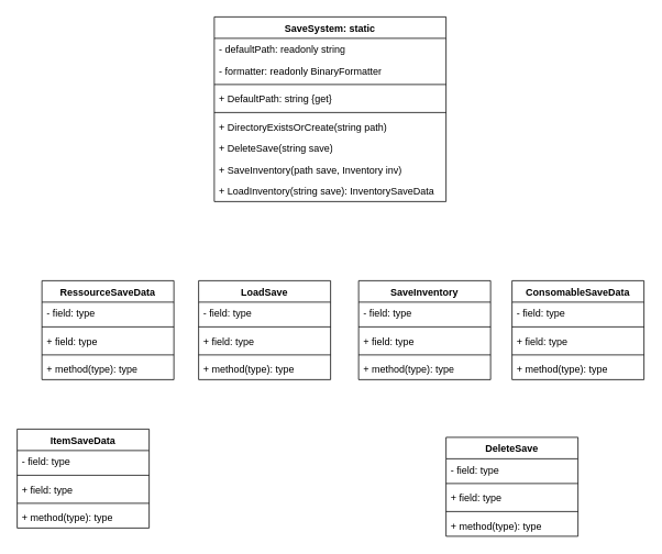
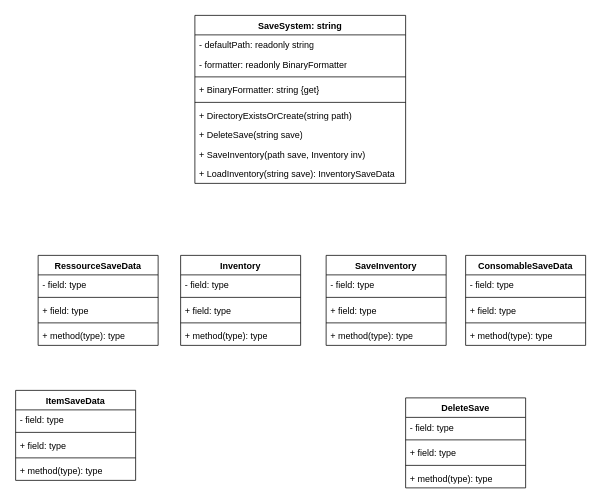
  <mxCell id="0" />
  <mxCell id="1" parent="0" />
- <mxCell id="2" value="SaveSystem: static" style="swimlane;fontStyle=1;align=center;verticalAlign=top;childLayout=stackLayout;horizontal=1;startSize=26;horizontalStack=0;resizeParent=1;resizeParentMax=0;resizeLast=0;collapsible=1;marginBottom=0;whiteSpace=wrap;html=1;" vertex="1" parent="1"><mxGeometry x="259" width="281" height="224" as="geometry" y="20" /></mxCell>
+ <mxCell id="2" value="SaveSystem: string" style="swimlane;fontStyle=1;align=center;verticalAlign=top;childLayout=stackLayout;horizontal=1;startSize=26;horizontalStack=0;resizeParent=1;resizeParentMax=0;resizeLast=0;collapsible=1;marginBottom=0;whiteSpace=wrap;html=1;" vertex="1" parent="1"><mxGeometry x="259" width="281" height="224" as="geometry" y="20" /></mxCell>
  <mxCell id="3" value="- defaultPath: readonly string" style="text;strokeColor=none;fillColor=none;align=left;verticalAlign=top;spacingLeft=4;spacingRight=4;overflow=hidden;rotatable=0;points=[[0,0.5],[1,0.5]];portConstraint=eastwest;whiteSpace=wrap;html=1;" vertex="1" parent="2"><mxGeometry y="26" width="281" height="26" as="geometry" /></mxCell>
  <mxCell id="4" value="- formatter: readonly BinaryFormatter" style="text;strokeColor=none;fillColor=none;align=left;verticalAlign=top;spacingLeft=4;spacingRight=4;overflow=hidden;rotatable=0;points=[[0,0.5],[1,0.5]];portConstraint=eastwest;whiteSpace=wrap;html=1;" vertex="1" parent="2"><mxGeometry y="52" width="281" height="26" as="geometry" /></mxCell>
  <mxCell id="5" value="" style="line;strokeWidth=1;fillColor=none;align=left;verticalAlign=middle;spacingTop=-1;spacingLeft=3;spacingRight=3;rotatable=0;labelPosition=right;points=[];portConstraint=eastwest;strokeColor=inherit;" vertex="1" parent="2"><mxGeometry y="78" width="281" height="8" as="geometry" /></mxCell>
- <mxCell id="6" value="+ DefaultPath: string {get}" style="text;strokeColor=none;fillColor=none;align=left;verticalAlign=top;spacingLeft=4;spacingRight=4;overflow=hidden;rotatable=0;points=[[0,0.5],[1,0.5]];portConstraint=eastwest;whiteSpace=wrap;html=1;" vertex="1" parent="2"><mxGeometry y="86" width="281" height="26" as="geometry" /></mxCell>
+ <mxCell id="6" value="+ BinaryFormatter: string {get}" style="text;strokeColor=none;fillColor=none;align=left;verticalAlign=top;spacingLeft=4;spacingRight=4;overflow=hidden;rotatable=0;points=[[0,0.5],[1,0.5]];portConstraint=eastwest;whiteSpace=wrap;html=1;" vertex="1" parent="2"><mxGeometry y="86" width="281" height="26" as="geometry" /></mxCell>
  <mxCell id="7" value="" style="line;strokeWidth=1;fillColor=none;align=left;verticalAlign=middle;spacingTop=-1;spacingLeft=3;spacingRight=3;rotatable=0;labelPosition=right;points=[];portConstraint=eastwest;strokeColor=inherit;" vertex="1" parent="2"><mxGeometry y="112" width="281" height="8" as="geometry" /></mxCell>
  <mxCell id="8" value="+ DirectoryExistsOrCreate(string path)" style="text;strokeColor=none;fillColor=none;align=left;verticalAlign=top;spacingLeft=4;spacingRight=4;overflow=hidden;rotatable=0;points=[[0,0.5],[1,0.5]];portConstraint=eastwest;whiteSpace=wrap;html=1;" vertex="1" parent="2"><mxGeometry y="120" width="281" height="26" as="geometry" /></mxCell>
  <mxCell id="9" value="+ DeleteSave(string save)" style="text;strokeColor=none;fillColor=none;align=left;verticalAlign=top;spacingLeft=4;spacingRight=4;overflow=hidden;rotatable=0;points=[[0,0.5],[1,0.5]];portConstraint=eastwest;whiteSpace=wrap;html=1;" vertex="1" parent="2"><mxGeometry y="146" width="281" height="26" as="geometry" /></mxCell>
  <mxCell id="10" value="+ SaveInventory(path save, Inventory inv)" style="text;strokeColor=none;fillColor=none;align=left;verticalAlign=top;spacingLeft=4;spacingRight=4;overflow=hidden;rotatable=0;points=[[0,0.5],[1,0.5]];portConstraint=eastwest;whiteSpace=wrap;html=1;" vertex="1" parent="2"><mxGeometry y="172" width="281" height="26" as="geometry" /></mxCell>
  <mxCell id="11" value="+ LoadInventory(string save):&amp;nbsp;InventorySaveData" style="text;strokeColor=none;fillColor=none;align=left;verticalAlign=top;spacingLeft=4;spacingRight=4;overflow=hidden;rotatable=0;points=[[0,0.5],[1,0.5]];portConstraint=eastwest;whiteSpace=wrap;html=1;" vertex="1" parent="2"><mxGeometry y="198" width="281" height="26" as="geometry" /></mxCell>
  <mxCell id="12" value="RessourceSaveData" style="swimlane;fontStyle=1;align=center;verticalAlign=top;childLayout=stackLayout;horizontal=1;startSize=26;horizontalStack=0;resizeParent=1;resizeParentMax=0;resizeLast=0;collapsible=1;marginBottom=0;whiteSpace=wrap;html=1;" vertex="1" parent="1"><mxGeometry x="50" y="340" width="160" height="120" as="geometry" /></mxCell>
  <mxCell id="13" value="- field: type" style="text;strokeColor=none;fillColor=none;align=left;verticalAlign=top;spacingLeft=4;spacingRight=4;overflow=hidden;rotatable=0;points=[[0,0.5],[1,0.5]];portConstraint=eastwest;whiteSpace=wrap;html=1;" vertex="1" parent="12"><mxGeometry y="26" width="160" height="26" as="geometry" /></mxCell>
  <mxCell id="14" value="" style="line;strokeWidth=1;fillColor=none;align=left;verticalAlign=middle;spacingTop=-1;spacingLeft=3;spacingRight=3;rotatable=0;labelPosition=right;points=[];portConstraint=eastwest;strokeColor=inherit;" vertex="1" parent="12"><mxGeometry y="52" width="160" height="8" as="geometry" /></mxCell>
  <mxCell id="15" value="+ field: type" style="text;strokeColor=none;fillColor=none;align=left;verticalAlign=top;spacingLeft=4;spacingRight=4;overflow=hidden;rotatable=0;points=[[0,0.5],[1,0.5]];portConstraint=eastwest;whiteSpace=wrap;html=1;" vertex="1" parent="12"><mxGeometry y="60" width="160" height="26" as="geometry" /></mxCell>
  <mxCell id="16" value="" style="line;strokeWidth=1;fillColor=none;align=left;verticalAlign=middle;spacingTop=-1;spacingLeft=3;spacingRight=3;rotatable=0;labelPosition=right;points=[];portConstraint=eastwest;strokeColor=inherit;" vertex="1" parent="12"><mxGeometry y="86" width="160" height="8" as="geometry" /></mxCell>
  <mxCell id="17" value="+ method(type): type" style="text;strokeColor=none;fillColor=none;align=left;verticalAlign=top;spacingLeft=4;spacingRight=4;overflow=hidden;rotatable=0;points=[[0,0.5],[1,0.5]];portConstraint=eastwest;whiteSpace=wrap;html=1;" vertex="1" parent="12"><mxGeometry y="94" width="160" height="26" as="geometry" /></mxCell>
- <mxCell id="18" value="LoadSave" style="swimlane;fontStyle=1;align=center;verticalAlign=top;childLayout=stackLayout;horizontal=1;startSize=26;horizontalStack=0;resizeParent=1;resizeParentMax=0;resizeLast=0;collapsible=1;marginBottom=0;whiteSpace=wrap;html=1;" vertex="1" parent="1"><mxGeometry x="240" y="340" width="160" height="120" as="geometry" /></mxCell>
+ <mxCell id="18" value="Inventory" style="swimlane;fontStyle=1;align=center;verticalAlign=top;childLayout=stackLayout;horizontal=1;startSize=26;horizontalStack=0;resizeParent=1;resizeParentMax=0;resizeLast=0;collapsible=1;marginBottom=0;whiteSpace=wrap;html=1;" vertex="1" parent="1"><mxGeometry x="240" y="340" width="160" height="120" as="geometry" /></mxCell>
  <mxCell id="19" value="- field: type" style="text;strokeColor=none;fillColor=none;align=left;verticalAlign=top;spacingLeft=4;spacingRight=4;overflow=hidden;rotatable=0;points=[[0,0.5],[1,0.5]];portConstraint=eastwest;whiteSpace=wrap;html=1;" vertex="1" parent="18"><mxGeometry y="26" width="160" height="26" as="geometry" /></mxCell>
  <mxCell id="20" value="" style="line;strokeWidth=1;fillColor=none;align=left;verticalAlign=middle;spacingTop=-1;spacingLeft=3;spacingRight=3;rotatable=0;labelPosition=right;points=[];portConstraint=eastwest;strokeColor=inherit;" vertex="1" parent="18"><mxGeometry y="52" width="160" height="8" as="geometry" /></mxCell>
  <mxCell id="21" value="+ field: type" style="text;strokeColor=none;fillColor=none;align=left;verticalAlign=top;spacingLeft=4;spacingRight=4;overflow=hidden;rotatable=0;points=[[0,0.5],[1,0.5]];portConstraint=eastwest;whiteSpace=wrap;html=1;" vertex="1" parent="18"><mxGeometry y="60" width="160" height="26" as="geometry" /></mxCell>
  <mxCell id="22" value="" style="line;strokeWidth=1;fillColor=none;align=left;verticalAlign=middle;spacingTop=-1;spacingLeft=3;spacingRight=3;rotatable=0;labelPosition=right;points=[];portConstraint=eastwest;strokeColor=inherit;" vertex="1" parent="18"><mxGeometry y="86" width="160" height="8" as="geometry" /></mxCell>
  <mxCell id="23" value="+ method(type): type" style="text;strokeColor=none;fillColor=none;align=left;verticalAlign=top;spacingLeft=4;spacingRight=4;overflow=hidden;rotatable=0;points=[[0,0.5],[1,0.5]];portConstraint=eastwest;whiteSpace=wrap;html=1;" vertex="1" parent="18"><mxGeometry y="94" width="160" height="26" as="geometry" /></mxCell>
  <mxCell id="24" value="SaveInventory" style="swimlane;fontStyle=1;align=center;verticalAlign=top;childLayout=stackLayout;horizontal=1;startSize=26;horizontalStack=0;resizeParent=1;resizeParentMax=0;resizeLast=0;collapsible=1;marginBottom=0;whiteSpace=wrap;html=1;" vertex="1" parent="1"><mxGeometry x="434" y="340" width="160" height="120" as="geometry" /></mxCell>
  <mxCell id="25" value="- field: type" style="text;strokeColor=none;fillColor=none;align=left;verticalAlign=top;spacingLeft=4;spacingRight=4;overflow=hidden;rotatable=0;points=[[0,0.5],[1,0.5]];portConstraint=eastwest;whiteSpace=wrap;html=1;" vertex="1" parent="24"><mxGeometry y="26" width="160" height="26" as="geometry" /></mxCell>
  <mxCell id="26" value="" style="line;strokeWidth=1;fillColor=none;align=left;verticalAlign=middle;spacingTop=-1;spacingLeft=3;spacingRight=3;rotatable=0;labelPosition=right;points=[];portConstraint=eastwest;strokeColor=inherit;" vertex="1" parent="24"><mxGeometry y="52" width="160" height="8" as="geometry" /></mxCell>
  <mxCell id="27" value="+ field: type" style="text;strokeColor=none;fillColor=none;align=left;verticalAlign=top;spacingLeft=4;spacingRight=4;overflow=hidden;rotatable=0;points=[[0,0.5],[1,0.5]];portConstraint=eastwest;whiteSpace=wrap;html=1;" vertex="1" parent="24"><mxGeometry y="60" width="160" height="26" as="geometry" /></mxCell>
  <mxCell id="28" value="" style="line;strokeWidth=1;fillColor=none;align=left;verticalAlign=middle;spacingTop=-1;spacingLeft=3;spacingRight=3;rotatable=0;labelPosition=right;points=[];portConstraint=eastwest;strokeColor=inherit;" vertex="1" parent="24"><mxGeometry y="86" width="160" height="8" as="geometry" /></mxCell>
  <mxCell id="29" value="+ method(type): type" style="text;strokeColor=none;fillColor=none;align=left;verticalAlign=top;spacingLeft=4;spacingRight=4;overflow=hidden;rotatable=0;points=[[0,0.5],[1,0.5]];portConstraint=eastwest;whiteSpace=wrap;html=1;" vertex="1" parent="24"><mxGeometry y="94" width="160" height="26" as="geometry" /></mxCell>
  <mxCell id="30" value="ConsomableSaveData" style="swimlane;fontStyle=1;align=center;verticalAlign=top;childLayout=stackLayout;horizontal=1;startSize=26;horizontalStack=0;resizeParent=1;resizeParentMax=0;resizeLast=0;collapsible=1;marginBottom=0;whiteSpace=wrap;html=1;" vertex="1" parent="1"><mxGeometry x="620" y="340" width="160" height="120" as="geometry" /></mxCell>
  <mxCell id="31" value="- field: type" style="text;strokeColor=none;fillColor=none;align=left;verticalAlign=top;spacingLeft=4;spacingRight=4;overflow=hidden;rotatable=0;points=[[0,0.5],[1,0.5]];portConstraint=eastwest;whiteSpace=wrap;html=1;" vertex="1" parent="30"><mxGeometry y="26" width="160" height="26" as="geometry" /></mxCell>
  <mxCell id="32" value="" style="line;strokeWidth=1;fillColor=none;align=left;verticalAlign=middle;spacingTop=-1;spacingLeft=3;spacingRight=3;rotatable=0;labelPosition=right;points=[];portConstraint=eastwest;strokeColor=inherit;" vertex="1" parent="30"><mxGeometry y="52" width="160" height="8" as="geometry" /></mxCell>
  <mxCell id="33" value="+ field: type" style="text;strokeColor=none;fillColor=none;align=left;verticalAlign=top;spacingLeft=4;spacingRight=4;overflow=hidden;rotatable=0;points=[[0,0.5],[1,0.5]];portConstraint=eastwest;whiteSpace=wrap;html=1;" vertex="1" parent="30"><mxGeometry y="60" width="160" height="26" as="geometry" /></mxCell>
  <mxCell id="34" value="" style="line;strokeWidth=1;fillColor=none;align=left;verticalAlign=middle;spacingTop=-1;spacingLeft=3;spacingRight=3;rotatable=0;labelPosition=right;points=[];portConstraint=eastwest;strokeColor=inherit;" vertex="1" parent="30"><mxGeometry y="86" width="160" height="8" as="geometry" /></mxCell>
  <mxCell id="35" value="+ method(type): type" style="text;strokeColor=none;fillColor=none;align=left;verticalAlign=top;spacingLeft=4;spacingRight=4;overflow=hidden;rotatable=0;points=[[0,0.5],[1,0.5]];portConstraint=eastwest;whiteSpace=wrap;html=1;" vertex="1" parent="30"><mxGeometry y="94" width="160" height="26" as="geometry" /></mxCell>
  <mxCell id="36" value="DeleteSave" style="swimlane;fontStyle=1;align=center;verticalAlign=top;childLayout=stackLayout;horizontal=1;startSize=26;horizontalStack=0;resizeParent=1;resizeParentMax=0;resizeLast=0;collapsible=1;marginBottom=0;whiteSpace=wrap;html=1;" vertex="1" parent="1"><mxGeometry x="540" y="530" width="160" height="120" as="geometry" /></mxCell>
  <mxCell id="37" value="- field: type" style="text;strokeColor=none;fillColor=none;align=left;verticalAlign=top;spacingLeft=4;spacingRight=4;overflow=hidden;rotatable=0;points=[[0,0.5],[1,0.5]];portConstraint=eastwest;whiteSpace=wrap;html=1;" vertex="1" parent="36"><mxGeometry y="26" width="160" height="26" as="geometry" /></mxCell>
  <mxCell id="38" value="" style="line;strokeWidth=1;fillColor=none;align=left;verticalAlign=middle;spacingTop=-1;spacingLeft=3;spacingRight=3;rotatable=0;labelPosition=right;points=[];portConstraint=eastwest;strokeColor=inherit;" vertex="1" parent="36"><mxGeometry y="52" width="160" height="8" as="geometry" /></mxCell>
  <mxCell id="39" value="+ field: type" style="text;strokeColor=none;fillColor=none;align=left;verticalAlign=top;spacingLeft=4;spacingRight=4;overflow=hidden;rotatable=0;points=[[0,0.5],[1,0.5]];portConstraint=eastwest;whiteSpace=wrap;html=1;" vertex="1" parent="36"><mxGeometry y="60" width="160" height="26" as="geometry" /></mxCell>
  <mxCell id="40" value="" style="line;strokeWidth=1;fillColor=none;align=left;verticalAlign=middle;spacingTop=-1;spacingLeft=3;spacingRight=3;rotatable=0;labelPosition=right;points=[];portConstraint=eastwest;strokeColor=inherit;" vertex="1" parent="36"><mxGeometry y="86" width="160" height="8" as="geometry" /></mxCell>
  <mxCell id="41" value="+ method(type): type" style="text;strokeColor=none;fillColor=none;align=left;verticalAlign=top;spacingLeft=4;spacingRight=4;overflow=hidden;rotatable=0;points=[[0,0.5],[1,0.5]];portConstraint=eastwest;whiteSpace=wrap;html=1;" vertex="1" parent="36"><mxGeometry y="94" width="160" height="26" as="geometry" /></mxCell>
  <mxCell id="42" value="ItemSaveData" style="swimlane;fontStyle=1;align=center;verticalAlign=top;childLayout=stackLayout;horizontal=1;startSize=26;horizontalStack=0;resizeParent=1;resizeParentMax=0;resizeLast=0;collapsible=1;marginBottom=0;whiteSpace=wrap;html=1;" vertex="1" parent="1"><mxGeometry x="20" y="520" width="160" height="120" as="geometry" /></mxCell>
  <mxCell id="43" value="- field: type" style="text;strokeColor=none;fillColor=none;align=left;verticalAlign=top;spacingLeft=4;spacingRight=4;overflow=hidden;rotatable=0;points=[[0,0.5],[1,0.5]];portConstraint=eastwest;whiteSpace=wrap;html=1;" vertex="1" parent="42"><mxGeometry y="26" width="160" height="26" as="geometry" /></mxCell>
  <mxCell id="44" value="" style="line;strokeWidth=1;fillColor=none;align=left;verticalAlign=middle;spacingTop=-1;spacingLeft=3;spacingRight=3;rotatable=0;labelPosition=right;points=[];portConstraint=eastwest;strokeColor=inherit;" vertex="1" parent="42"><mxGeometry y="52" width="160" height="8" as="geometry" /></mxCell>
  <mxCell id="45" value="+ field: type" style="text;strokeColor=none;fillColor=none;align=left;verticalAlign=top;spacingLeft=4;spacingRight=4;overflow=hidden;rotatable=0;points=[[0,0.5],[1,0.5]];portConstraint=eastwest;whiteSpace=wrap;html=1;" vertex="1" parent="42"><mxGeometry y="60" width="160" height="26" as="geometry" /></mxCell>
  <mxCell id="46" value="" style="line;strokeWidth=1;fillColor=none;align=left;verticalAlign=middle;spacingTop=-1;spacingLeft=3;spacingRight=3;rotatable=0;labelPosition=right;points=[];portConstraint=eastwest;strokeColor=inherit;" vertex="1" parent="42"><mxGeometry y="86" width="160" height="8" as="geometry" /></mxCell>
  <mxCell id="47" value="+ method(type): type" style="text;strokeColor=none;fillColor=none;align=left;verticalAlign=top;spacingLeft=4;spacingRight=4;overflow=hidden;rotatable=0;points=[[0,0.5],[1,0.5]];portConstraint=eastwest;whiteSpace=wrap;html=1;" vertex="1" parent="42"><mxGeometry y="94" width="160" height="26" as="geometry" /></mxCell>
